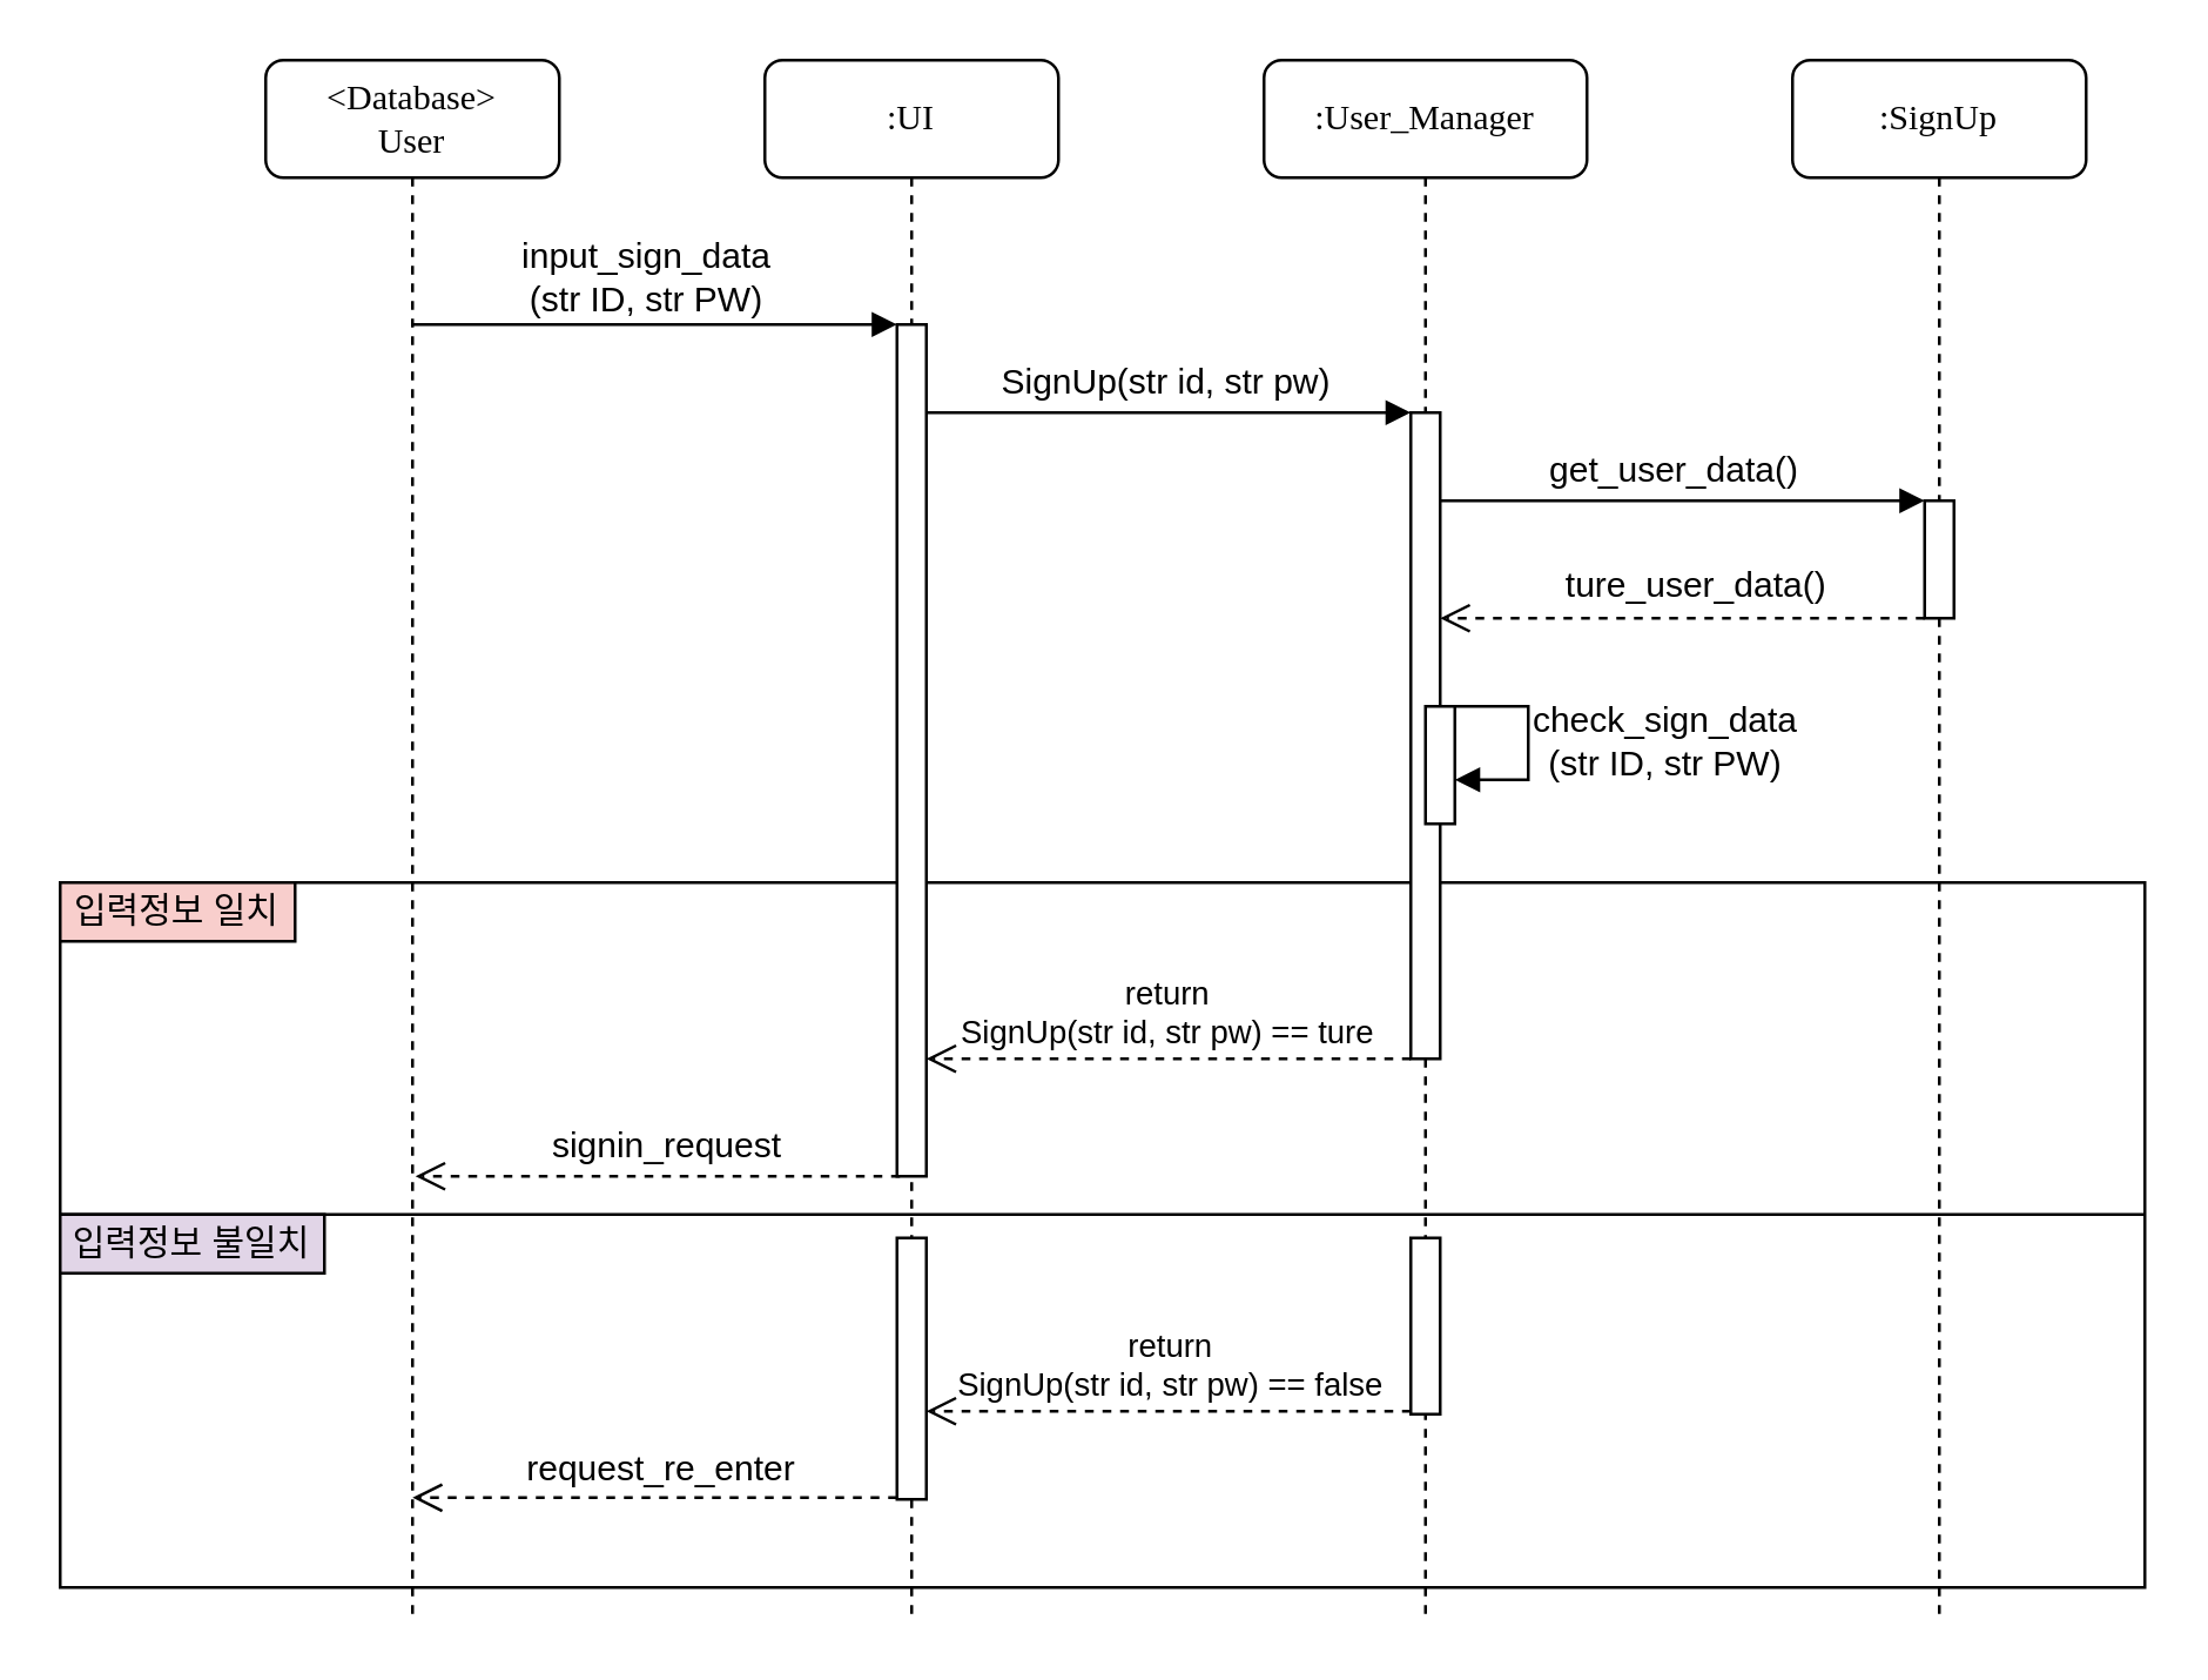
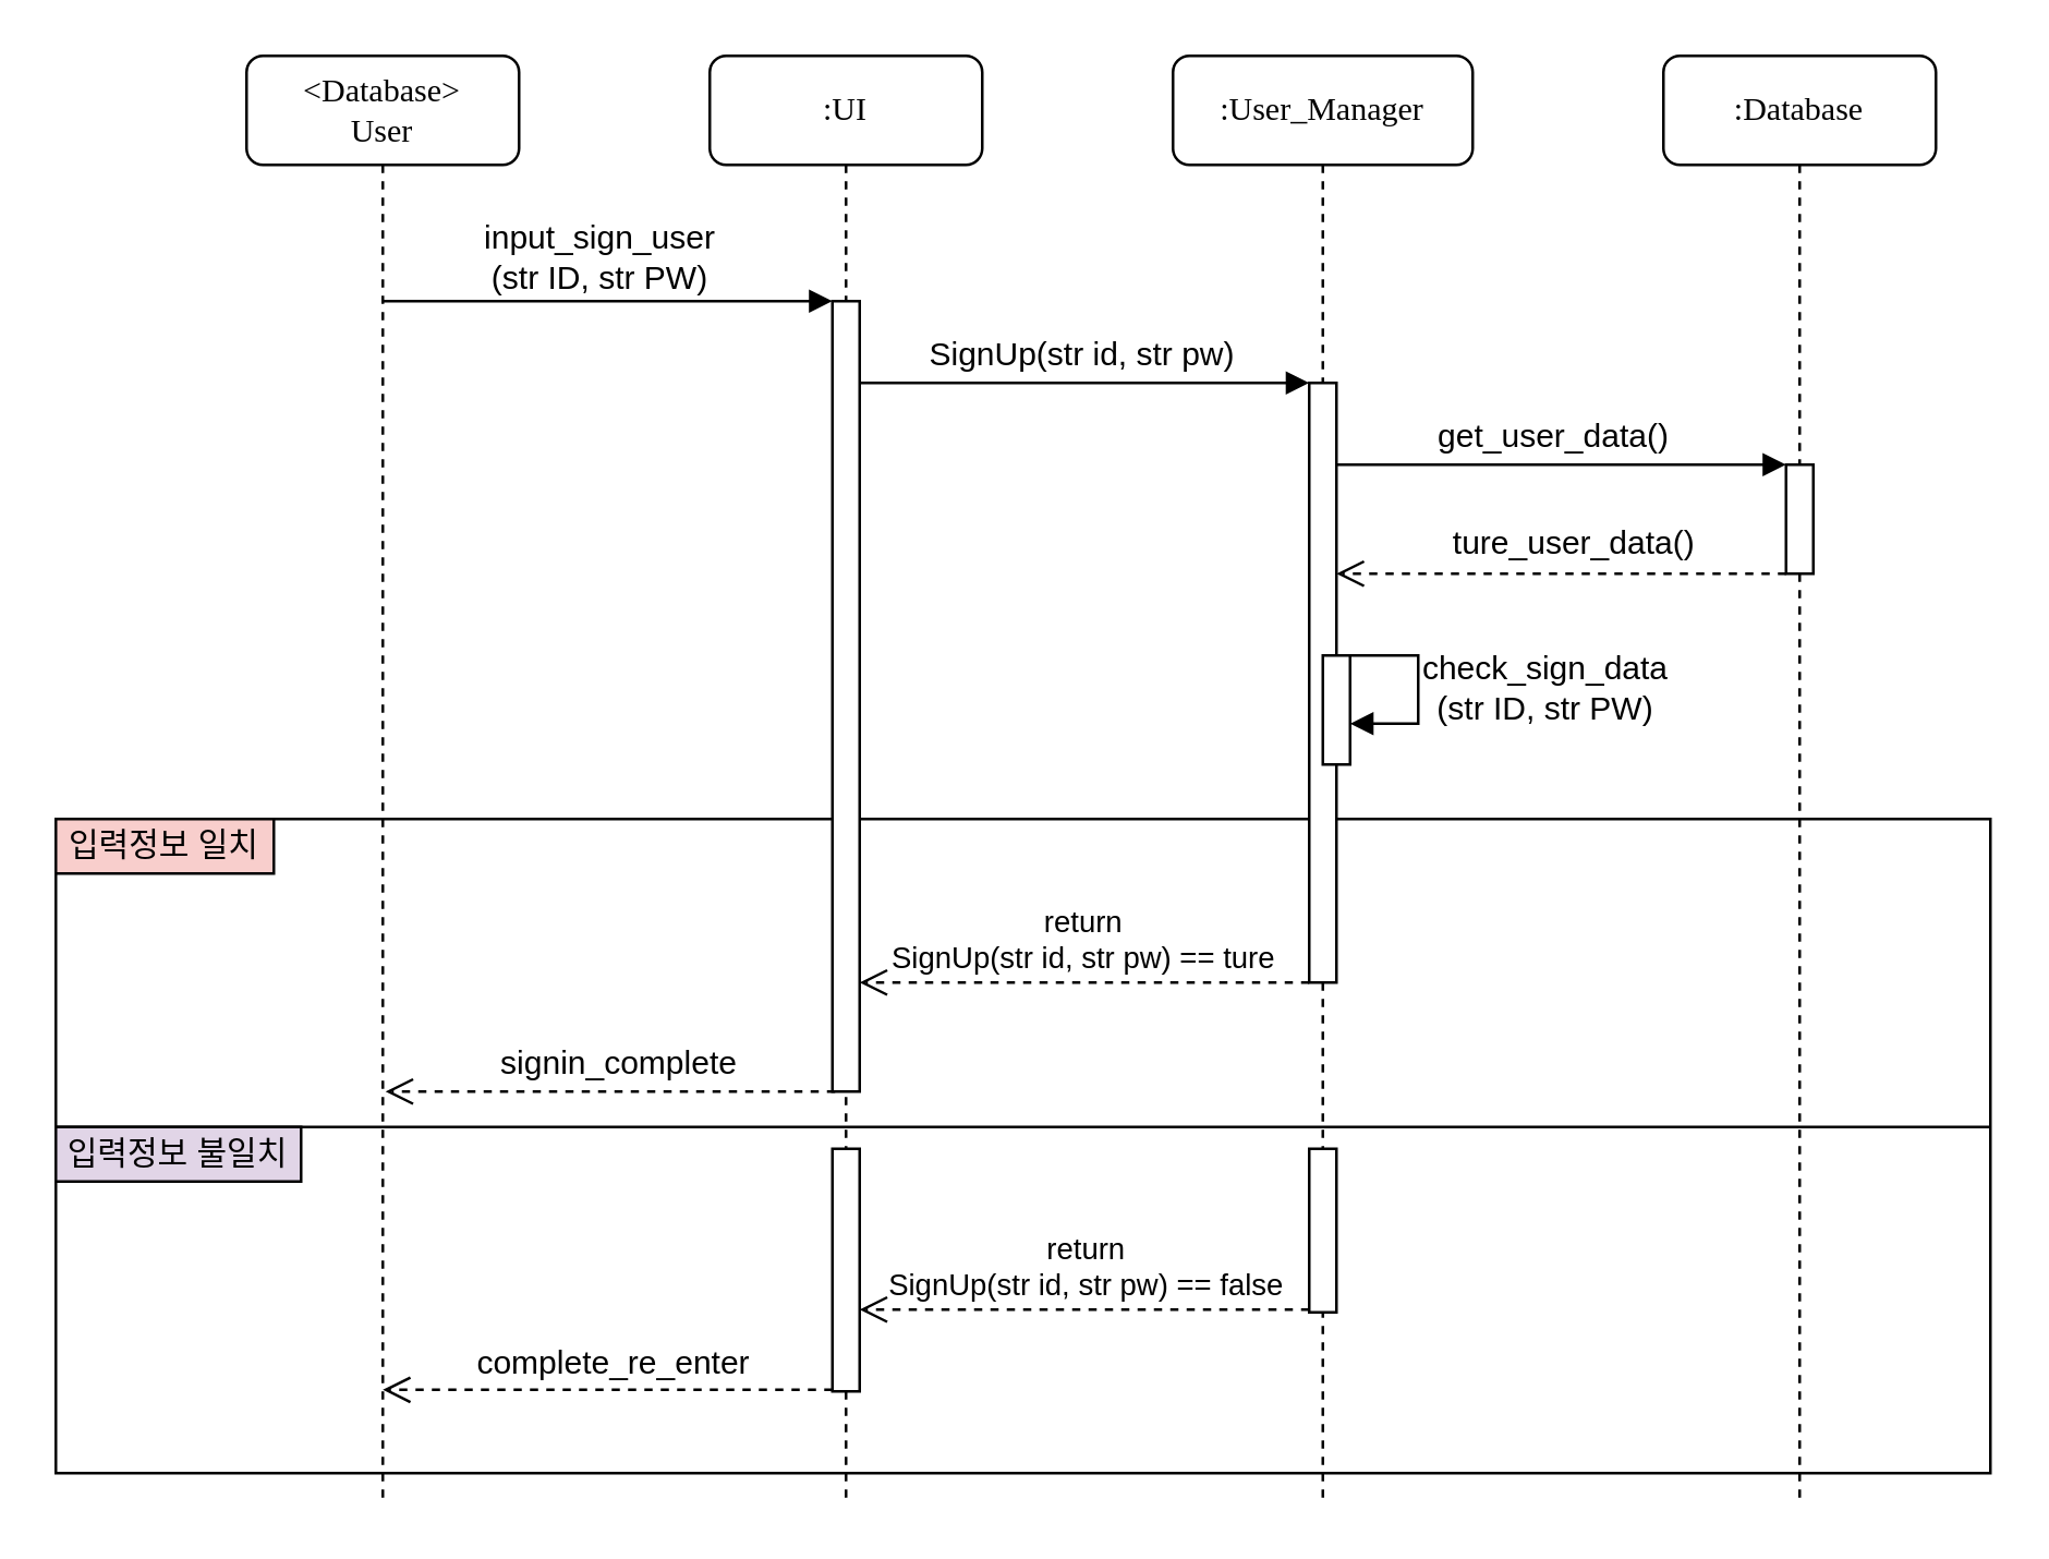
  <mxCell id="0" />
  <mxCell id="1" parent="0" />
  <mxCell id="2" value="" style="rounded=0;whiteSpace=wrap;html=1;fillColor=none;" parent="1" vertex="1"><mxGeometry x="20" y="300" width="710" height="240" as="geometry" /></mxCell>
  <mxCell id="3" value=":User_Manager" style="shape=umlLifeline;perimeter=lifelinePerimeter;whiteSpace=wrap;html=1;container=1;collapsible=0;recursiveResize=0;outlineConnect=0;rounded=1;shadow=0;comic=0;labelBackgroundColor=none;strokeWidth=1;fontFamily=Verdana;fontSize=12;align=center;" parent="1" vertex="1"><mxGeometry x="430" y="20" width="110" height="530" as="geometry" /></mxCell>
  <mxCell id="4" value="" style="rounded=0;whiteSpace=wrap;html=1;" parent="3" vertex="1"><mxGeometry x="50" y="120" width="10" height="220" as="geometry" /></mxCell>
  <mxCell id="5" value="" style="rounded=0;whiteSpace=wrap;html=1;" parent="3" vertex="1"><mxGeometry x="50" y="401" width="10" height="60" as="geometry" /></mxCell>
  <mxCell id="6" value="" style="html=1;verticalAlign=bottom;endArrow=block;edgeStyle=elbowEdgeStyle;elbow=vertical;curved=0;rounded=0;" parent="3" edge="1"><mxGeometry relative="1" as="geometry"><mxPoint x="-115" y="120" as="sourcePoint" /><Array as="points"><mxPoint x="-35" y="120" /></Array><mxPoint x="50" y="120" as="targetPoint" /></mxGeometry></mxCell>
- <mxCell id="7" value=":SignUp" style="shape=umlLifeline;perimeter=lifelinePerimeter;whiteSpace=wrap;html=1;container=1;collapsible=0;recursiveResize=0;outlineConnect=0;rounded=1;shadow=0;comic=0;labelBackgroundColor=none;strokeWidth=1;fontFamily=Verdana;fontSize=12;align=center;" parent="1" vertex="1"><mxGeometry x="610" y="20" width="100" height="530" as="geometry" /></mxCell>
+ <mxCell id="7" value=":Database" style="shape=umlLifeline;perimeter=lifelinePerimeter;whiteSpace=wrap;html=1;container=1;collapsible=0;recursiveResize=0;outlineConnect=0;rounded=1;shadow=0;comic=0;labelBackgroundColor=none;strokeWidth=1;fontFamily=Verdana;fontSize=12;align=center;" parent="1" vertex="1"><mxGeometry x="610" y="20" width="100" height="530" as="geometry" /></mxCell>
  <mxCell id="8" value="" style="rounded=0;whiteSpace=wrap;html=1;" parent="7" vertex="1"><mxGeometry x="45" y="150" width="10" height="40" as="geometry" /></mxCell>
  <mxCell id="9" value="" style="html=1;verticalAlign=bottom;endArrow=open;dashed=1;endSize=8;edgeStyle=elbowEdgeStyle;elbow=vertical;curved=0;rounded=0;" parent="7" edge="1"><mxGeometry relative="1" as="geometry"><mxPoint x="-120" y="190" as="targetPoint" /><Array as="points"><mxPoint x="-30" y="190" /></Array><mxPoint x="45" y="190" as="sourcePoint" /></mxGeometry></mxCell>
  <mxCell id="10" value="&amp;lt;Database&amp;gt;&lt;br&gt;User" style="shape=umlLifeline;perimeter=lifelinePerimeter;whiteSpace=wrap;html=1;container=1;collapsible=0;recursiveResize=0;outlineConnect=0;rounded=1;shadow=0;comic=0;labelBackgroundColor=none;strokeWidth=1;fontFamily=Verdana;fontSize=12;align=center;" parent="1" vertex="1"><mxGeometry x="90" y="20" width="100" height="530" as="geometry" /></mxCell>
  <mxCell id="11" value="" style="html=1;verticalAlign=bottom;endArrow=open;dashed=1;endSize=8;edgeStyle=elbowEdgeStyle;elbow=vertical;curved=0;rounded=0;" edge="1" parent="10"><mxGeometry relative="1" as="geometry"><mxPoint x="50" y="489.43" as="targetPoint" /><Array as="points"><mxPoint x="140" y="489.43" /></Array><mxPoint x="215" y="489.43" as="sourcePoint" /></mxGeometry></mxCell>
  <mxCell id="12" value=":UI" style="shape=umlLifeline;perimeter=lifelinePerimeter;whiteSpace=wrap;html=1;container=1;collapsible=0;recursiveResize=0;outlineConnect=0;rounded=1;shadow=0;comic=0;labelBackgroundColor=none;strokeWidth=1;fontFamily=Verdana;fontSize=12;align=center;" parent="1" vertex="1"><mxGeometry x="260" y="20" width="100" height="530" as="geometry" /></mxCell>
  <mxCell id="13" value="" style="rounded=0;whiteSpace=wrap;html=1;" parent="12" vertex="1"><mxGeometry x="45" y="90" width="10" height="290" as="geometry" /></mxCell>
  <mxCell id="14" value="" style="rounded=0;whiteSpace=wrap;html=1;" parent="12" vertex="1"><mxGeometry x="45" y="401" width="10" height="89" as="geometry" /></mxCell>
  <mxCell id="15" value="" style="html=1;verticalAlign=bottom;endArrow=block;edgeStyle=elbowEdgeStyle;elbow=vertical;curved=0;rounded=0;" parent="12" edge="1"><mxGeometry relative="1" as="geometry"><mxPoint x="-120" y="90" as="sourcePoint" /><Array as="points"><mxPoint x="-40" y="90" /></Array><mxPoint x="45" y="90" as="targetPoint" /></mxGeometry></mxCell>
  <mxCell id="16" value="return&lt;br&gt;SignUp(str id, str pw) == ture" style="endArrow=open;endFill=1;endSize=8;html=1;rounded=0;verticalAlign=bottom;dashed=1;" parent="12" edge="1"><mxGeometry width="160" relative="1" as="geometry"><mxPoint x="220" y="340" as="sourcePoint" /><mxPoint x="55" y="340" as="targetPoint" /></mxGeometry></mxCell>
  <mxCell id="17" value="return&lt;br&gt;SignUp(str id, str pw) == false" style="html=1;verticalAlign=bottom;endArrow=open;dashed=1;endSize=8;edgeStyle=elbowEdgeStyle;elbow=vertical;curved=0;rounded=0;" edge="1" parent="12"><mxGeometry x="-0.003" relative="1" as="geometry"><mxPoint x="55" y="460" as="targetPoint" /><Array as="points"><mxPoint x="145" y="460" /></Array><mxPoint x="220" y="460" as="sourcePoint" /><mxPoint as="offset" /></mxGeometry></mxCell>
- <mxCell id="18" value="input_sign_data&lt;br&gt;(str ID, str PW)" style="text;html=1;strokeColor=none;fillColor=none;align=center;verticalAlign=middle;whiteSpace=wrap;rounded=0;" parent="1" vertex="1"><mxGeometry x="145" y="84" width="150" height="20" as="geometry" /></mxCell>
+ <mxCell id="18" value="input_sign_user&lt;br&gt;(str ID, str PW)" style="text;html=1;strokeColor=none;fillColor=none;align=center;verticalAlign=middle;whiteSpace=wrap;rounded=0;" parent="1" vertex="1"><mxGeometry x="145" y="84" width="150" height="20" as="geometry" /></mxCell>
  <mxCell id="19" value="SignUp(str id, str pw)" style="text;html=1;strokeColor=none;fillColor=none;align=center;verticalAlign=middle;whiteSpace=wrap;rounded=0;" parent="1" vertex="1"><mxGeometry x="327" y="120" width="140" height="20" as="geometry" /></mxCell>
  <mxCell id="20" value="ture_user_data()" style="text;html=1;strokeColor=none;fillColor=none;align=center;verticalAlign=middle;whiteSpace=wrap;rounded=0;" parent="1" vertex="1"><mxGeometry x="510" y="189" width="135" height="20" as="geometry" /></mxCell>
  <mxCell id="21" value="" style="endArrow=none;html=1;rounded=0;exitX=0;exitY=0.5;exitDx=0;exitDy=0;entryX=1;entryY=0.5;entryDx=0;entryDy=0;" parent="1" edge="1"><mxGeometry width="50" height="50" relative="1" as="geometry"><mxPoint x="20" y="413" as="sourcePoint" /><mxPoint x="730" y="413" as="targetPoint" /></mxGeometry></mxCell>
  <mxCell id="22" value="입력정보 일치" style="rounded=0;whiteSpace=wrap;html=1;fillColor=#f8cecc;" parent="1" vertex="1"><mxGeometry x="20" y="300" width="80" height="20" as="geometry" /></mxCell>
  <mxCell id="23" value="입력정보 불일치" style="rounded=0;whiteSpace=wrap;html=1;fillColor=#e1d5e7;" parent="1" vertex="1"><mxGeometry x="20" y="413" width="90" height="20" as="geometry" /></mxCell>
- <mxCell id="24" value="signin_request" style="text;html=1;strokeColor=none;fillColor=none;align=center;verticalAlign=middle;whiteSpace=wrap;rounded=0;" parent="1" vertex="1"><mxGeometry x="156.5" y="380" width="140" height="20" as="geometry" /></mxCell>
- <mxCell id="25" value="request_re_enter" style="text;html=1;strokeColor=none;fillColor=none;align=center;verticalAlign=middle;whiteSpace=wrap;rounded=0;" parent="1" vertex="1"><mxGeometry x="154.5" y="490" width="140" height="20" as="geometry" /></mxCell>
+ <mxCell id="24" value="signin_complete" style="text;html=1;strokeColor=none;fillColor=none;align=center;verticalAlign=middle;whiteSpace=wrap;rounded=0;" parent="1" vertex="1"><mxGeometry x="156.5" y="380" width="140" height="20" as="geometry" /></mxCell>
+ <mxCell id="25" value="complete_re_enter" style="text;html=1;strokeColor=none;fillColor=none;align=center;verticalAlign=middle;whiteSpace=wrap;rounded=0;" parent="1" vertex="1"><mxGeometry x="154.5" y="490" width="140" height="20" as="geometry" /></mxCell>
  <mxCell id="26" value="get_user_data()" style="text;html=1;strokeColor=none;fillColor=none;align=center;verticalAlign=middle;whiteSpace=wrap;rounded=0;" parent="1" vertex="1"><mxGeometry x="530" y="150" width="80" height="20" as="geometry" /></mxCell>
  <mxCell id="27" value="" style="rounded=0;whiteSpace=wrap;html=1;" parent="1" vertex="1"><mxGeometry x="485" y="240" width="10" height="40" as="geometry" /></mxCell>
  <mxCell id="28" value="check_sign_data&lt;br&gt;(str ID, str PW)" style="text;html=1;strokeColor=none;fillColor=none;align=center;verticalAlign=middle;whiteSpace=wrap;rounded=0;" parent="1" vertex="1"><mxGeometry x="517" y="237" width="100" height="30" as="geometry" /></mxCell>
  <mxCell id="29" value="" style="html=1;verticalAlign=bottom;endArrow=block;edgeStyle=elbowEdgeStyle;rounded=0;" parent="1" edge="1"><mxGeometry relative="1" as="geometry"><mxPoint x="495" y="240" as="sourcePoint" /><Array as="points"><mxPoint x="520" y="255" /></Array><mxPoint x="495" y="265" as="targetPoint" /></mxGeometry></mxCell>
  <mxCell id="30" value="" style="html=1;verticalAlign=bottom;endArrow=open;dashed=1;endSize=8;edgeStyle=elbowEdgeStyle;elbow=vertical;curved=0;rounded=0;" parent="1" edge="1"><mxGeometry relative="1" as="geometry"><mxPoint x="141" y="400" as="targetPoint" /><Array as="points"><mxPoint x="231" y="400" /></Array><mxPoint x="306" y="400" as="sourcePoint" /></mxGeometry></mxCell>
  <mxCell id="31" value="" style="endArrow=block;endFill=1;html=1;rounded=0;entryX=0;entryY=0;entryDx=0;entryDy=0;" parent="1" target="8" edge="1"><mxGeometry width="160" relative="1" as="geometry"><mxPoint x="490" y="170" as="sourcePoint" /><mxPoint x="650" y="170" as="targetPoint" /></mxGeometry></mxCell>
